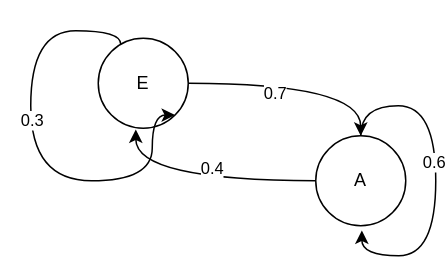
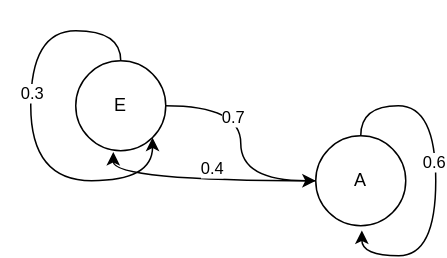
  <mxCell id="0" />
  <mxCell id="1" parent="0" />
  <mxCell id="2" style="edgeStyle=orthogonalEdgeStyle;curved=1;rounded=0;orthogonalLoop=1;jettySize=auto;html=1;" parent="1" source="4" target="7" edge="1"><mxGeometry relative="1" as="geometry" /></mxCell>
  <mxCell id="3" value="0.7" style="edgeLabel;html=1;align=center;verticalAlign=middle;resizable=0;points=[];" parent="2" vertex="1" connectable="0"><mxGeometry x="-0.236" y="-6" relative="1" as="geometry"><mxPoint as="offset" /></mxGeometry></mxCell>
- <mxCell id="4" value="E" style="ellipse;whiteSpace=wrap;html=1;aspect=fixed;" parent="1" vertex="1"><mxGeometry x="65" y="25" width="60" height="60" as="geometry" /></mxCell>
+ <mxCell id="4" value="E" style="ellipse;whiteSpace=wrap;html=1;aspect=fixed;" parent="1" vertex="1"><mxGeometry x="50" y="40" width="60" height="60" as="geometry" /></mxCell>
  <mxCell id="5" style="edgeStyle=orthogonalEdgeStyle;curved=1;rounded=0;orthogonalLoop=1;jettySize=auto;html=1;entryX=0.417;entryY=1.013;entryDx=0;entryDy=0;entryPerimeter=0;" parent="1" source="7" target="4" edge="1"><mxGeometry relative="1" as="geometry" /></mxCell>
  <mxCell id="6" value="0.4" style="edgeLabel;html=1;align=center;verticalAlign=middle;resizable=0;points=[];" parent="5" vertex="1" connectable="0"><mxGeometry x="-0.095" y="-9" relative="1" as="geometry"><mxPoint as="offset" /></mxGeometry></mxCell>
  <mxCell id="7" value="A" style="ellipse;whiteSpace=wrap;html=1;aspect=fixed;" parent="1" vertex="1"><mxGeometry x="210" y="90" width="60" height="60" as="geometry" /></mxCell>
  <mxCell id="8" style="edgeStyle=orthogonalEdgeStyle;curved=1;rounded=0;orthogonalLoop=1;jettySize=auto;html=1;entryX=0.512;entryY=1.052;entryDx=0;entryDy=0;entryPerimeter=0;" parent="1" source="7" target="7" edge="1"><mxGeometry relative="1" as="geometry" /></mxCell>
  <mxCell id="9" value="0.6" style="edgeLabel;html=1;align=center;verticalAlign=middle;resizable=0;points=[];" parent="8" vertex="1" connectable="0"><mxGeometry x="-0.094" y="-2" relative="1" as="geometry"><mxPoint as="offset" /></mxGeometry></mxCell>
  <mxCell id="10" style="edgeStyle=orthogonalEdgeStyle;curved=1;rounded=0;orthogonalLoop=1;jettySize=auto;html=1;entryX=1;entryY=1;entryDx=0;entryDy=0;" parent="1" source="4" target="4" edge="1"><mxGeometry relative="1" as="geometry"><Array as="points"><mxPoint x="80" y="20" /><mxPoint x="20" y="20" /><mxPoint x="20" y="120" /><mxPoint x="101" y="120" /></Array></mxGeometry></mxCell>
  <mxCell id="11" value="0.3" style="edgeLabel;html=1;align=center;verticalAlign=middle;resizable=0;points=[];" parent="10" vertex="1" connectable="0"><mxGeometry x="-0.164" relative="1" as="geometry"><mxPoint as="offset" /></mxGeometry></mxCell>
